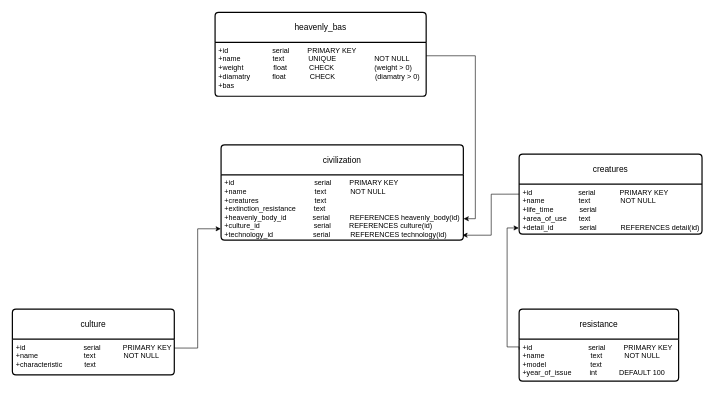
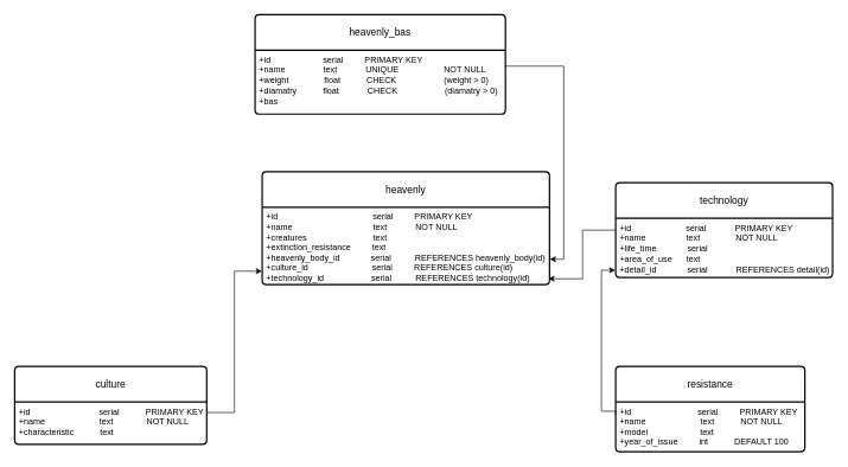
  <mxCell id="0" />
  <mxCell id="1" parent="0" />
  <mxCell id="2" value="heavenly_bas" style="swimlane;childLayout=stackLayout;horizontal=1;startSize=50;horizontalStack=0;rounded=1;fontSize=14;fontStyle=0;strokeWidth=2;resizeParent=0;resizeLast=1;shadow=0;dashed=0;align=center;arcSize=4;whiteSpace=wrap;html=1;" parent="1" vertex="1"><mxGeometry x="358" y="20" width="352" height="140" as="geometry" /></mxCell>
  <mxCell id="3" value="+id&amp;nbsp; &amp;nbsp; &amp;nbsp; &amp;nbsp; &amp;nbsp; &amp;nbsp; &amp;nbsp; &amp;nbsp; &amp;nbsp; &amp;nbsp; &amp;nbsp; serial&amp;nbsp; &amp;nbsp; &amp;nbsp; &amp;nbsp; &amp;nbsp;PRIMARY KEY&amp;nbsp;&amp;nbsp;&lt;br&gt;+name&amp;nbsp; &amp;nbsp; &amp;nbsp; &amp;nbsp; &amp;nbsp; &amp;nbsp; &amp;nbsp; &amp;nbsp; text&amp;nbsp; &amp;nbsp; &amp;nbsp; &amp;nbsp; &amp;nbsp; &amp;nbsp; UNIQUE &lt;span style=&quot;&quot;&gt;&lt;span style=&quot;white-space: pre;&quot;&gt;&amp;nbsp;&amp;nbsp;&amp;nbsp;&amp;nbsp;&lt;/span&gt;&lt;/span&gt;&amp;nbsp; &amp;nbsp; &amp;nbsp; &amp;nbsp; &amp;nbsp; &amp;nbsp; &amp;nbsp; NOT NULL&lt;br&gt;+weight&amp;nbsp; &amp;nbsp; &amp;nbsp; &amp;nbsp; &amp;nbsp; &amp;nbsp; &amp;nbsp; &amp;nbsp;float&amp;nbsp; &amp;nbsp; &amp;nbsp; &amp;nbsp; &amp;nbsp; &amp;nbsp;CHECK&amp;nbsp; &amp;nbsp; &amp;nbsp; &amp;nbsp; &amp;nbsp; &amp;nbsp; &amp;nbsp; &amp;nbsp; &amp;nbsp; &amp;nbsp; (weight &amp;gt; 0)&lt;br&gt;+diamatry&amp;nbsp; &amp;nbsp; &amp;nbsp; &amp;nbsp; &amp;nbsp; &amp;nbsp;float&amp;nbsp; &amp;nbsp; &amp;nbsp; &amp;nbsp; &amp;nbsp; &amp;nbsp; CHECK&amp;nbsp; &amp;nbsp; &amp;nbsp; &amp;nbsp; &amp;nbsp; &amp;nbsp; &amp;nbsp; &amp;nbsp; &amp;nbsp; &amp;nbsp; (diamatry &amp;gt; 0)&lt;br&gt;+bas" style="align=left;strokeColor=none;fillColor=none;spacingLeft=4;fontSize=12;verticalAlign=top;resizable=0;rotatable=0;part=1;html=1;" parent="2" vertex="1"><mxGeometry y="50" width="352" height="90" as="geometry" /></mxCell>
- <mxCell id="4" value="creatures" style="swimlane;childLayout=stackLayout;horizontal=1;startSize=50;horizontalStack=0;rounded=1;fontSize=14;fontStyle=0;strokeWidth=2;resizeParent=0;resizeLast=1;shadow=0;dashed=0;align=center;arcSize=4;whiteSpace=wrap;html=1;" parent="1" vertex="1"><mxGeometry x="865" y="256.5" width="305" height="133.5" as="geometry" /></mxCell>
+ <mxCell id="4" value="technology" style="swimlane;childLayout=stackLayout;horizontal=1;startSize=50;horizontalStack=0;rounded=1;fontSize=14;fontStyle=0;strokeWidth=2;resizeParent=0;resizeLast=1;shadow=0;dashed=0;align=center;arcSize=4;whiteSpace=wrap;html=1;" parent="1" vertex="1"><mxGeometry x="865" y="256.5" width="305" height="133.5" as="geometry" /></mxCell>
  <mxCell id="5" value="+id&amp;nbsp; &amp;nbsp; &amp;nbsp; &amp;nbsp; &amp;nbsp; &amp;nbsp; &amp;nbsp; &amp;nbsp; &amp;nbsp; &amp;nbsp; &amp;nbsp; &amp;nbsp;serial&amp;nbsp; &amp;nbsp; &amp;nbsp; &amp;nbsp; &amp;nbsp; &amp;nbsp; PRIMARY KEY&lt;br&gt;+name&amp;nbsp; &amp;nbsp; &amp;nbsp; &amp;nbsp; &amp;nbsp; &amp;nbsp; &amp;nbsp; &amp;nbsp; &amp;nbsp;text&amp;nbsp; &amp;nbsp; &amp;nbsp; &amp;nbsp; &amp;nbsp; &amp;nbsp; &amp;nbsp; &amp;nbsp;NOT NULL&lt;br&gt;+life_time&amp;nbsp; &amp;nbsp; &amp;nbsp; &amp;nbsp; &amp;nbsp; &amp;nbsp; &amp;nbsp;serial&lt;br&gt;+area_of_use&amp;nbsp; &amp;nbsp; &amp;nbsp; text&lt;br&gt;+detail_id&amp;nbsp; &amp;nbsp; &amp;nbsp; &amp;nbsp; &amp;nbsp; &amp;nbsp; &amp;nbsp;serial&amp;nbsp; &amp;nbsp; &amp;nbsp; &amp;nbsp; &amp;nbsp; &amp;nbsp; REFERENCES detail(id)&amp;nbsp; &amp;nbsp;&amp;nbsp;" style="align=left;strokeColor=none;fillColor=none;spacingLeft=4;fontSize=12;verticalAlign=top;resizable=0;rotatable=0;part=1;html=1;" parent="4" vertex="1"><mxGeometry y="50" width="305" height="83.5" as="geometry" /></mxCell>
- <mxCell id="6" value="civilization" style="swimlane;childLayout=stackLayout;horizontal=1;startSize=50;horizontalStack=0;rounded=1;fontSize=14;fontStyle=0;strokeWidth=2;resizeParent=0;resizeLast=1;shadow=0;dashed=0;align=center;arcSize=4;whiteSpace=wrap;html=1;" parent="1" vertex="1"><mxGeometry x="368" y="241" width="404" height="159" as="geometry" /></mxCell>
+ <mxCell id="6" value="heavenly" style="swimlane;childLayout=stackLayout;horizontal=1;startSize=50;horizontalStack=0;rounded=1;fontSize=14;fontStyle=0;strokeWidth=2;resizeParent=0;resizeLast=1;shadow=0;dashed=0;align=center;arcSize=4;whiteSpace=wrap;html=1;" parent="1" vertex="1"><mxGeometry x="368" y="241" width="404" height="159" as="geometry" /></mxCell>
  <mxCell id="7" value="+id&amp;nbsp; &amp;nbsp; &amp;nbsp; &amp;nbsp; &amp;nbsp; &amp;nbsp; &amp;nbsp; &amp;nbsp; &amp;nbsp; &amp;nbsp; &amp;nbsp; &amp;nbsp; &amp;nbsp; &amp;nbsp; &amp;nbsp; &amp;nbsp; &amp;nbsp; &amp;nbsp; &amp;nbsp; &amp;nbsp; serial&amp;nbsp; &amp;nbsp; &amp;nbsp; &amp;nbsp; &amp;nbsp;PRIMARY KEY&lt;br&gt;+name&amp;nbsp; &amp;nbsp; &amp;nbsp; &amp;nbsp; &amp;nbsp; &amp;nbsp; &amp;nbsp; &amp;nbsp; &amp;nbsp; &amp;nbsp; &amp;nbsp; &amp;nbsp; &amp;nbsp; &amp;nbsp; &amp;nbsp; &amp;nbsp; &amp;nbsp; text&amp;nbsp; &amp;nbsp; &amp;nbsp; &amp;nbsp; &amp;nbsp; &amp;nbsp; NOT NULL&lt;br&gt;+creatures&amp;nbsp; &amp;nbsp; &amp;nbsp; &amp;nbsp; &amp;nbsp; &amp;nbsp; &amp;nbsp; &amp;nbsp; &amp;nbsp; &amp;nbsp; &amp;nbsp; &amp;nbsp; &amp;nbsp; &amp;nbsp; text&lt;br&gt;+extinction_resistance&amp;nbsp; &amp;nbsp; &amp;nbsp; &amp;nbsp; &amp;nbsp;text&lt;br&gt;+heavenly_body_id&amp;nbsp; &amp;nbsp; &amp;nbsp; &amp;nbsp; &amp;nbsp; &amp;nbsp; &amp;nbsp;serial&amp;nbsp; &amp;nbsp; &amp;nbsp; &amp;nbsp; &amp;nbsp;&amp;nbsp;REFERENCES heavenly_body(id)&lt;br&gt;+culture_id&amp;nbsp; &amp;nbsp; &amp;nbsp; &amp;nbsp; &amp;nbsp; &amp;nbsp; &amp;nbsp; &amp;nbsp; &amp;nbsp; &amp;nbsp; &amp;nbsp; &amp;nbsp; &amp;nbsp; &amp;nbsp;serial&amp;nbsp; &amp;nbsp; &amp;nbsp; &amp;nbsp; &amp;nbsp;REFERENCES culture(id)&lt;br&gt;+technology_id&amp;nbsp; &amp;nbsp; &amp;nbsp; &amp;nbsp; &amp;nbsp; &amp;nbsp; &amp;nbsp; &amp;nbsp; &amp;nbsp; &amp;nbsp; serial&amp;nbsp; &amp;nbsp; &amp;nbsp; &amp;nbsp; &amp;nbsp;&amp;nbsp;REFERENCES technology(id)" style="align=left;strokeColor=none;fillColor=none;spacingLeft=4;fontSize=12;verticalAlign=top;resizable=0;rotatable=0;part=1;html=1;" parent="6" vertex="1"><mxGeometry y="50" width="404" height="109" as="geometry" /></mxCell>
  <mxCell id="8" value="culture" style="swimlane;childLayout=stackLayout;horizontal=1;startSize=50;horizontalStack=0;rounded=1;fontSize=14;fontStyle=0;strokeWidth=2;resizeParent=0;resizeLast=1;shadow=0;dashed=0;align=center;arcSize=4;whiteSpace=wrap;html=1;" parent="1" vertex="1"><mxGeometry x="20" y="515" width="270" height="109.5" as="geometry" /></mxCell>
  <mxCell id="9" value="+id&amp;nbsp; &amp;nbsp; &amp;nbsp; &amp;nbsp; &amp;nbsp; &amp;nbsp; &amp;nbsp; &amp;nbsp; &amp;nbsp; &amp;nbsp; &amp;nbsp; &amp;nbsp; &amp;nbsp; &amp;nbsp; &amp;nbsp;serial&amp;nbsp; &amp;nbsp; &amp;nbsp; &amp;nbsp; &amp;nbsp; &amp;nbsp;PRIMARY KEY&lt;br&gt;+name&amp;nbsp; &amp;nbsp; &amp;nbsp; &amp;nbsp; &amp;nbsp; &amp;nbsp; &amp;nbsp; &amp;nbsp; &amp;nbsp; &amp;nbsp; &amp;nbsp; &amp;nbsp;text&amp;nbsp; &amp;nbsp; &amp;nbsp; &amp;nbsp; &amp;nbsp; &amp;nbsp; &amp;nbsp; NOT NULL&lt;br&gt;+characteristic&amp;nbsp; &amp;nbsp; &amp;nbsp; &amp;nbsp; &amp;nbsp; &amp;nbsp;text" style="align=left;strokeColor=none;fillColor=none;spacingLeft=4;fontSize=12;verticalAlign=top;resizable=0;rotatable=0;part=1;html=1;" parent="8" vertex="1"><mxGeometry y="50" width="270" height="59.5" as="geometry" /></mxCell>
  <mxCell id="10" value="resistance" style="swimlane;childLayout=stackLayout;horizontal=1;startSize=50;horizontalStack=0;rounded=1;fontSize=14;fontStyle=0;strokeWidth=2;resizeParent=0;resizeLast=1;shadow=0;dashed=0;align=center;arcSize=4;whiteSpace=wrap;html=1;" parent="1" vertex="1"><mxGeometry x="865" y="515" width="266" height="120" as="geometry" /></mxCell>
  <mxCell id="11" value="+id&amp;nbsp; &amp;nbsp; &amp;nbsp; &amp;nbsp; &amp;nbsp; &amp;nbsp; &amp;nbsp; &amp;nbsp; &amp;nbsp; &amp;nbsp; &amp;nbsp; &amp;nbsp; &amp;nbsp; &amp;nbsp; serial&amp;nbsp; &amp;nbsp; &amp;nbsp; &amp;nbsp; &amp;nbsp;PRIMARY KEY&lt;br&gt;+name&amp;nbsp; &amp;nbsp; &amp;nbsp; &amp;nbsp; &amp;nbsp; &amp;nbsp; &amp;nbsp; &amp;nbsp; &amp;nbsp; &amp;nbsp; &amp;nbsp; &amp;nbsp;text&amp;nbsp; &amp;nbsp; &amp;nbsp; &amp;nbsp; &amp;nbsp; &amp;nbsp;NOT NULL&lt;br&gt;+model&amp;nbsp; &amp;nbsp; &amp;nbsp; &amp;nbsp; &amp;nbsp; &amp;nbsp; &amp;nbsp; &amp;nbsp; &amp;nbsp; &amp;nbsp; &amp;nbsp; text&lt;br&gt;+year_of_issue&amp;nbsp; &amp;nbsp; &amp;nbsp; &amp;nbsp; &amp;nbsp;int&amp;nbsp; &amp;nbsp; &amp;nbsp; &amp;nbsp; &amp;nbsp; &amp;nbsp;DEFAULT 100" style="align=left;strokeColor=none;fillColor=none;spacingLeft=4;fontSize=12;verticalAlign=top;resizable=0;rotatable=0;part=1;html=1;" parent="10" vertex="1"><mxGeometry y="50" width="266" height="70" as="geometry" /></mxCell>
  <mxCell id="12" style="edgeStyle=orthogonalEdgeStyle;rounded=0;orthogonalLoop=1;jettySize=auto;html=1;exitX=1;exitY=0.25;exitDx=0;exitDy=0;entryX=-0.001;entryY=0.826;entryDx=0;entryDy=0;entryPerimeter=0;" parent="1" source="9" target="7" edge="1"><mxGeometry relative="1" as="geometry" /></mxCell>
  <mxCell id="13" style="edgeStyle=orthogonalEdgeStyle;rounded=0;orthogonalLoop=1;jettySize=auto;html=1;exitX=0;exitY=0.5;exitDx=0;exitDy=0;entryX=0.996;entryY=0.924;entryDx=0;entryDy=0;entryPerimeter=0;" parent="1" source="4" target="7" edge="1"><mxGeometry relative="1" as="geometry" /></mxCell>
  <mxCell id="14" style="edgeStyle=orthogonalEdgeStyle;rounded=0;orthogonalLoop=1;jettySize=auto;html=1;exitX=0;exitY=0.25;exitDx=0;exitDy=0;entryX=-0.002;entryY=0.876;entryDx=0;entryDy=0;entryPerimeter=0;" parent="1" source="11" target="5" edge="1"><mxGeometry relative="1" as="geometry"><Array as="points"><mxPoint x="865" y="578" /><mxPoint x="845" y="578" /><mxPoint x="845" y="380" /></Array></mxGeometry></mxCell>
  <mxCell id="15" style="edgeStyle=orthogonalEdgeStyle;rounded=0;orthogonalLoop=1;jettySize=auto;html=1;exitX=1;exitY=0.25;exitDx=0;exitDy=0;entryX=1.001;entryY=0.672;entryDx=0;entryDy=0;entryPerimeter=0;" parent="1" source="3" target="7" edge="1"><mxGeometry relative="1" as="geometry"><mxPoint x="819.111" y="153.667" as="targetPoint" /></mxGeometry></mxCell>
